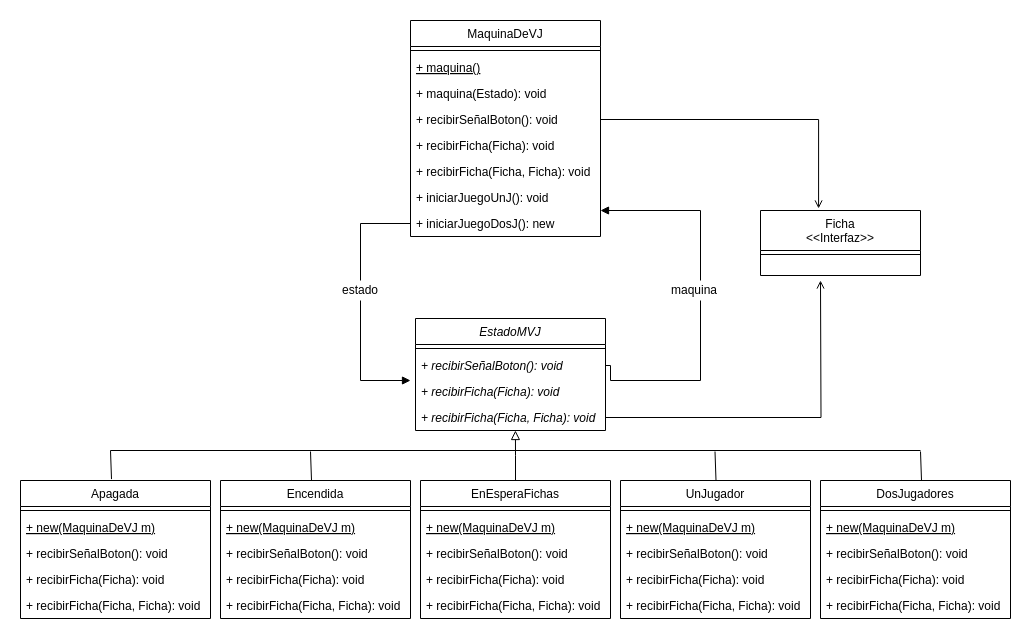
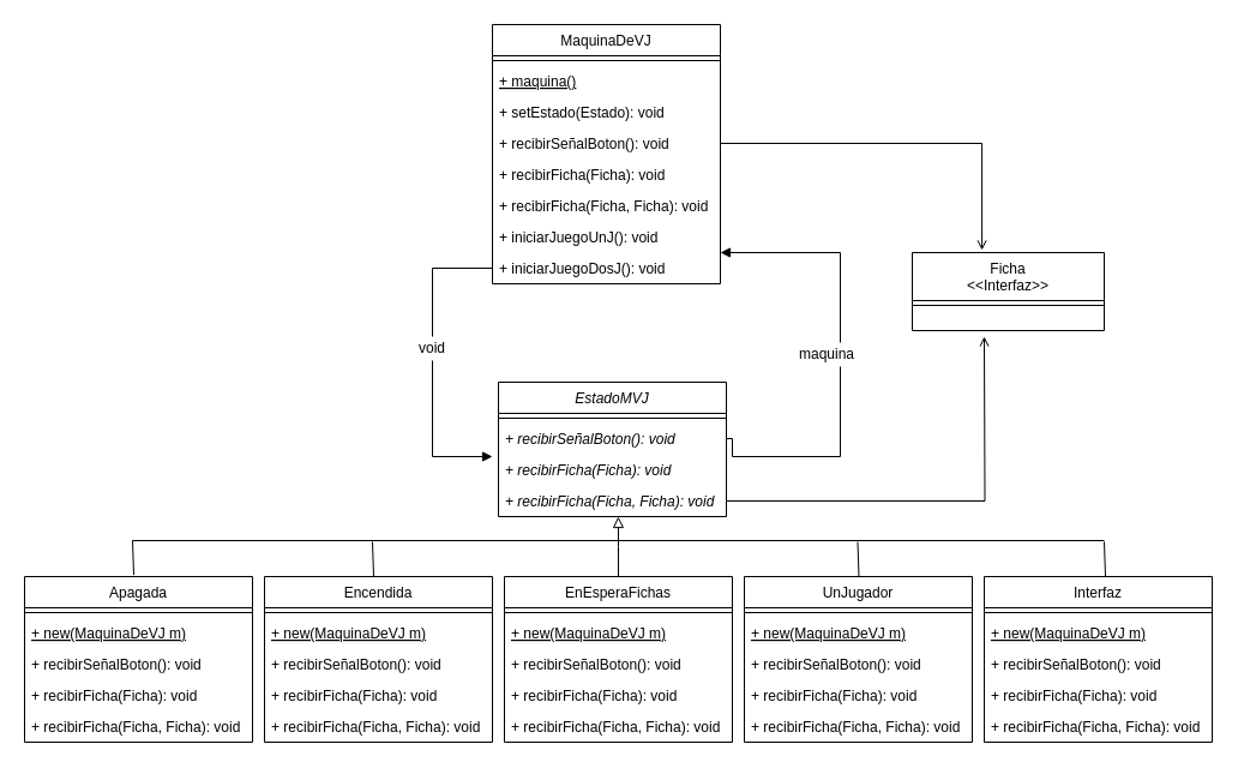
  <mxCell id="0" />
  <mxCell id="1" parent="0" />
  <mxCell id="2" value="MaquinaDeVJ" style="swimlane;fontStyle=0;align=center;verticalAlign=top;childLayout=stackLayout;horizontal=1;startSize=26;horizontalStack=0;resizeParent=1;resizeLast=0;collapsible=1;marginBottom=0;rounded=0;shadow=0;strokeWidth=1;" parent="1" vertex="1"><mxGeometry x="410" y="20" width="190" height="216" as="geometry"><mxRectangle x="560" y="380" width="160" height="26" as="alternateBounds" /></mxGeometry></mxCell>
  <mxCell id="3" value="" style="line;html=1;strokeWidth=1;align=left;verticalAlign=middle;spacingTop=-1;spacingLeft=3;spacingRight=3;rotatable=0;labelPosition=right;points=[];portConstraint=eastwest;" parent="2" vertex="1"><mxGeometry y="26" width="190" height="8" as="geometry" /></mxCell>
  <mxCell id="4" value="+ maquina()" style="text;align=left;verticalAlign=top;spacingLeft=4;spacingRight=4;overflow=hidden;rotatable=0;points=[[0,0.5],[1,0.5]];portConstraint=eastwest;fontStyle=4" parent="2" vertex="1"><mxGeometry y="34" width="190" height="26" as="geometry" /></mxCell>
- <mxCell id="5" value="+ maquina(Estado): void" style="text;align=left;verticalAlign=top;spacingLeft=4;spacingRight=4;overflow=hidden;rotatable=0;points=[[0,0.5],[1,0.5]];portConstraint=eastwest;" parent="2" vertex="1"><mxGeometry y="60" width="190" height="26" as="geometry" /></mxCell>
+ <mxCell id="5" value="+ setEstado(Estado): void" style="text;align=left;verticalAlign=top;spacingLeft=4;spacingRight=4;overflow=hidden;rotatable=0;points=[[0,0.5],[1,0.5]];portConstraint=eastwest;" parent="2" vertex="1"><mxGeometry y="60" width="190" height="26" as="geometry" /></mxCell>
  <mxCell id="6" value="+ recibirSeñalBoton(): void" style="text;align=left;verticalAlign=top;spacingLeft=4;spacingRight=4;overflow=hidden;rotatable=0;points=[[0,0.5],[1,0.5]];portConstraint=eastwest;" parent="2" vertex="1"><mxGeometry y="86" width="190" height="26" as="geometry" /></mxCell>
  <mxCell id="7" value="+ recibirFicha(Ficha): void" style="text;align=left;verticalAlign=top;spacingLeft=4;spacingRight=4;overflow=hidden;rotatable=0;points=[[0,0.5],[1,0.5]];portConstraint=eastwest;" parent="2" vertex="1"><mxGeometry y="112" width="190" height="26" as="geometry" /></mxCell>
  <mxCell id="8" value="+ recibirFicha(Ficha, Ficha): void" style="text;align=left;verticalAlign=top;spacingLeft=4;spacingRight=4;overflow=hidden;rotatable=0;points=[[0,0.5],[1,0.5]];portConstraint=eastwest;" parent="2" vertex="1"><mxGeometry y="138" width="190" height="26" as="geometry" /></mxCell>
  <mxCell id="9" value="+ iniciarJuegoUnJ(): void" style="text;align=left;verticalAlign=top;spacingLeft=4;spacingRight=4;overflow=hidden;rotatable=0;points=[[0,0.5],[1,0.5]];portConstraint=eastwest;" vertex="1" parent="2"><mxGeometry y="164" width="190" height="26" as="geometry" /></mxCell>
  <mxCell id="10" style="edgeStyle=orthogonalEdgeStyle;rounded=0;orthogonalLoop=1;jettySize=auto;html=1;endArrow=block;endFill=1;" edge="1" parent="2" source="11"><mxGeometry relative="1" as="geometry"><mxPoint y="360" as="targetPoint" /><Array as="points"><mxPoint x="-50" y="203" /><mxPoint x="-50" y="360" /></Array></mxGeometry></mxCell>
- <mxCell id="11" value="+ iniciarJuegoDosJ(): new" style="text;align=left;verticalAlign=top;spacingLeft=4;spacingRight=4;overflow=hidden;rotatable=0;points=[[0,0.5],[1,0.5]];portConstraint=eastwest;" vertex="1" parent="2"><mxGeometry y="190" width="190" height="26" as="geometry" /></mxCell>
+ <mxCell id="11" value="+ iniciarJuegoDosJ(): void" style="text;align=left;verticalAlign=top;spacingLeft=4;spacingRight=4;overflow=hidden;rotatable=0;points=[[0,0.5],[1,0.5]];portConstraint=eastwest;" vertex="1" parent="2"><mxGeometry y="190" width="190" height="26" as="geometry" /></mxCell>
  <mxCell id="12" value="EstadoMVJ" style="swimlane;fontStyle=2;align=center;verticalAlign=top;childLayout=stackLayout;horizontal=1;startSize=26;horizontalStack=0;resizeParent=1;resizeLast=0;collapsible=1;marginBottom=0;rounded=0;shadow=0;strokeWidth=1;" parent="1" vertex="1"><mxGeometry x="415" y="318" width="190" height="112" as="geometry"><mxRectangle x="560" y="380" width="160" height="26" as="alternateBounds" /></mxGeometry></mxCell>
  <mxCell id="13" value="" style="line;html=1;strokeWidth=1;align=left;verticalAlign=middle;spacingTop=-1;spacingLeft=3;spacingRight=3;rotatable=0;labelPosition=right;points=[];portConstraint=eastwest;" parent="12" vertex="1"><mxGeometry y="26" width="190" height="8" as="geometry" /></mxCell>
  <mxCell id="14" value="+ recibirSeñalBoton(): void" style="text;align=left;verticalAlign=top;spacingLeft=4;spacingRight=4;overflow=hidden;rotatable=0;points=[[0,0.5],[1,0.5]];portConstraint=eastwest;fontStyle=2" vertex="1" parent="12"><mxGeometry y="34" width="190" height="26" as="geometry" /></mxCell>
  <mxCell id="15" value="+ recibirFicha(Ficha): void" style="text;align=left;verticalAlign=top;spacingLeft=4;spacingRight=4;overflow=hidden;rotatable=0;points=[[0,0.5],[1,0.5]];portConstraint=eastwest;fontStyle=2" vertex="1" parent="12"><mxGeometry y="60" width="190" height="26" as="geometry" /></mxCell>
  <mxCell id="16" style="edgeStyle=orthogonalEdgeStyle;rounded=0;orthogonalLoop=1;jettySize=auto;html=1;endArrow=open;endFill=0;" edge="1" parent="12" source="17"><mxGeometry relative="1" as="geometry"><mxPoint x="405" y="-38" as="targetPoint" /></mxGeometry></mxCell>
  <mxCell id="17" value="+ recibirFicha(Ficha, Ficha): void" style="text;align=left;verticalAlign=top;spacingLeft=4;spacingRight=4;overflow=hidden;rotatable=0;points=[[0,0.5],[1,0.5]];portConstraint=eastwest;fontStyle=2" vertex="1" parent="12"><mxGeometry y="86" width="190" height="26" as="geometry" /></mxCell>
  <mxCell id="18" value="Apagada" style="swimlane;fontStyle=0;align=center;verticalAlign=top;childLayout=stackLayout;horizontal=1;startSize=26;horizontalStack=0;resizeParent=1;resizeLast=0;collapsible=1;marginBottom=0;rounded=0;shadow=0;strokeWidth=1;" parent="1" vertex="1"><mxGeometry x="20" y="480" width="190" height="138" as="geometry"><mxRectangle x="560" y="380" width="160" height="26" as="alternateBounds" /></mxGeometry></mxCell>
  <mxCell id="19" value="" style="line;html=1;strokeWidth=1;align=left;verticalAlign=middle;spacingTop=-1;spacingLeft=3;spacingRight=3;rotatable=0;labelPosition=right;points=[];portConstraint=eastwest;" parent="18" vertex="1"><mxGeometry y="26" width="190" height="8" as="geometry" /></mxCell>
  <mxCell id="20" value="+ new(MaquinaDeVJ m)" style="text;align=left;verticalAlign=top;spacingLeft=4;spacingRight=4;overflow=hidden;rotatable=0;points=[[0,0.5],[1,0.5]];portConstraint=eastwest;fontStyle=4" parent="18" vertex="1"><mxGeometry y="34" width="190" height="26" as="geometry" /></mxCell>
  <mxCell id="21" value="+ recibirSeñalBoton(): void" style="text;align=left;verticalAlign=top;spacingLeft=4;spacingRight=4;overflow=hidden;rotatable=0;points=[[0,0.5],[1,0.5]];portConstraint=eastwest;" vertex="1" parent="18"><mxGeometry y="60" width="190" height="26" as="geometry" /></mxCell>
  <mxCell id="22" value="+ recibirFicha(Ficha): void" style="text;align=left;verticalAlign=top;spacingLeft=4;spacingRight=4;overflow=hidden;rotatable=0;points=[[0,0.5],[1,0.5]];portConstraint=eastwest;" vertex="1" parent="18"><mxGeometry y="86" width="190" height="26" as="geometry" /></mxCell>
  <mxCell id="23" value="+ recibirFicha(Ficha, Ficha): void" style="text;align=left;verticalAlign=top;spacingLeft=4;spacingRight=4;overflow=hidden;rotatable=0;points=[[0,0.5],[1,0.5]];portConstraint=eastwest;" vertex="1" parent="18"><mxGeometry y="112" width="190" height="26" as="geometry" /></mxCell>
  <mxCell id="24" value="Ficha&#10;&lt;&lt;Interfaz&gt;&gt;" style="swimlane;fontStyle=0;align=center;verticalAlign=middle;childLayout=stackLayout;horizontal=1;startSize=40;horizontalStack=0;resizeParent=1;resizeLast=0;collapsible=1;marginBottom=0;rounded=0;shadow=0;strokeWidth=1;" parent="1" vertex="1"><mxGeometry x="760" y="210" width="160" height="65" as="geometry"><mxRectangle x="560" y="380" width="160" height="26" as="alternateBounds" /></mxGeometry></mxCell>
  <mxCell id="25" value="" style="line;html=1;strokeWidth=1;align=left;verticalAlign=middle;spacingTop=-1;spacingLeft=3;spacingRight=3;rotatable=0;labelPosition=right;points=[];portConstraint=eastwest;" parent="24" vertex="1"><mxGeometry y="40" width="160" height="8" as="geometry" /></mxCell>
  <mxCell id="26" value="Encendida" style="swimlane;fontStyle=0;align=center;verticalAlign=top;childLayout=stackLayout;horizontal=1;startSize=26;horizontalStack=0;resizeParent=1;resizeLast=0;collapsible=1;marginBottom=0;rounded=0;shadow=0;strokeWidth=1;" vertex="1" parent="1"><mxGeometry x="220" y="480" width="190" height="138" as="geometry"><mxRectangle x="560" y="380" width="160" height="26" as="alternateBounds" /></mxGeometry></mxCell>
  <mxCell id="27" value="" style="line;html=1;strokeWidth=1;align=left;verticalAlign=middle;spacingTop=-1;spacingLeft=3;spacingRight=3;rotatable=0;labelPosition=right;points=[];portConstraint=eastwest;" vertex="1" parent="26"><mxGeometry y="26" width="190" height="8" as="geometry" /></mxCell>
  <mxCell id="28" value="+ new(MaquinaDeVJ m)" style="text;align=left;verticalAlign=top;spacingLeft=4;spacingRight=4;overflow=hidden;rotatable=0;points=[[0,0.5],[1,0.5]];portConstraint=eastwest;fontStyle=4" vertex="1" parent="26"><mxGeometry y="34" width="190" height="26" as="geometry" /></mxCell>
  <mxCell id="29" value="+ recibirSeñalBoton(): void" style="text;align=left;verticalAlign=top;spacingLeft=4;spacingRight=4;overflow=hidden;rotatable=0;points=[[0,0.5],[1,0.5]];portConstraint=eastwest;" vertex="1" parent="26"><mxGeometry y="60" width="190" height="26" as="geometry" /></mxCell>
  <mxCell id="30" value="+ recibirFicha(Ficha): void" style="text;align=left;verticalAlign=top;spacingLeft=4;spacingRight=4;overflow=hidden;rotatable=0;points=[[0,0.5],[1,0.5]];portConstraint=eastwest;" vertex="1" parent="26"><mxGeometry y="86" width="190" height="26" as="geometry" /></mxCell>
  <mxCell id="31" value="+ recibirFicha(Ficha, Ficha): void" style="text;align=left;verticalAlign=top;spacingLeft=4;spacingRight=4;overflow=hidden;rotatable=0;points=[[0,0.5],[1,0.5]];portConstraint=eastwest;" vertex="1" parent="26"><mxGeometry y="112" width="190" height="26" as="geometry" /></mxCell>
  <mxCell id="32" value="EnEsperaFichas" style="swimlane;fontStyle=0;align=center;verticalAlign=top;childLayout=stackLayout;horizontal=1;startSize=26;horizontalStack=0;resizeParent=1;resizeLast=0;collapsible=1;marginBottom=0;rounded=0;shadow=0;strokeWidth=1;" vertex="1" parent="1"><mxGeometry x="420" y="480" width="190" height="138" as="geometry"><mxRectangle x="560" y="380" width="160" height="26" as="alternateBounds" /></mxGeometry></mxCell>
  <mxCell id="33" value="" style="line;html=1;strokeWidth=1;align=left;verticalAlign=middle;spacingTop=-1;spacingLeft=3;spacingRight=3;rotatable=0;labelPosition=right;points=[];portConstraint=eastwest;" vertex="1" parent="32"><mxGeometry y="26" width="190" height="8" as="geometry" /></mxCell>
  <mxCell id="34" value="+ new(MaquinaDeVJ m)" style="text;align=left;verticalAlign=top;spacingLeft=4;spacingRight=4;overflow=hidden;rotatable=0;points=[[0,0.5],[1,0.5]];portConstraint=eastwest;fontStyle=4" vertex="1" parent="32"><mxGeometry y="34" width="190" height="26" as="geometry" /></mxCell>
  <mxCell id="35" value="+ recibirSeñalBoton(): void" style="text;align=left;verticalAlign=top;spacingLeft=4;spacingRight=4;overflow=hidden;rotatable=0;points=[[0,0.5],[1,0.5]];portConstraint=eastwest;" vertex="1" parent="32"><mxGeometry y="60" width="190" height="26" as="geometry" /></mxCell>
  <mxCell id="36" value="+ recibirFicha(Ficha): void" style="text;align=left;verticalAlign=top;spacingLeft=4;spacingRight=4;overflow=hidden;rotatable=0;points=[[0,0.5],[1,0.5]];portConstraint=eastwest;" vertex="1" parent="32"><mxGeometry y="86" width="190" height="26" as="geometry" /></mxCell>
  <mxCell id="37" value="+ recibirFicha(Ficha, Ficha): void" style="text;align=left;verticalAlign=top;spacingLeft=4;spacingRight=4;overflow=hidden;rotatable=0;points=[[0,0.5],[1,0.5]];portConstraint=eastwest;" vertex="1" parent="32"><mxGeometry y="112" width="190" height="26" as="geometry" /></mxCell>
  <mxCell id="38" value="UnJugador" style="swimlane;fontStyle=0;align=center;verticalAlign=top;childLayout=stackLayout;horizontal=1;startSize=26;horizontalStack=0;resizeParent=1;resizeLast=0;collapsible=1;marginBottom=0;rounded=0;shadow=0;strokeWidth=1;" vertex="1" parent="1"><mxGeometry x="620" y="480" width="190" height="138" as="geometry"><mxRectangle x="560" y="380" width="160" height="26" as="alternateBounds" /></mxGeometry></mxCell>
  <mxCell id="39" value="" style="line;html=1;strokeWidth=1;align=left;verticalAlign=middle;spacingTop=-1;spacingLeft=3;spacingRight=3;rotatable=0;labelPosition=right;points=[];portConstraint=eastwest;" vertex="1" parent="38"><mxGeometry y="26" width="190" height="8" as="geometry" /></mxCell>
  <mxCell id="40" value="+ new(MaquinaDeVJ m)" style="text;align=left;verticalAlign=top;spacingLeft=4;spacingRight=4;overflow=hidden;rotatable=0;points=[[0,0.5],[1,0.5]];portConstraint=eastwest;fontStyle=4" vertex="1" parent="38"><mxGeometry y="34" width="190" height="26" as="geometry" /></mxCell>
  <mxCell id="41" value="+ recibirSeñalBoton(): void" style="text;align=left;verticalAlign=top;spacingLeft=4;spacingRight=4;overflow=hidden;rotatable=0;points=[[0,0.5],[1,0.5]];portConstraint=eastwest;" vertex="1" parent="38"><mxGeometry y="60" width="190" height="26" as="geometry" /></mxCell>
  <mxCell id="42" value="+ recibirFicha(Ficha): void" style="text;align=left;verticalAlign=top;spacingLeft=4;spacingRight=4;overflow=hidden;rotatable=0;points=[[0,0.5],[1,0.5]];portConstraint=eastwest;" vertex="1" parent="38"><mxGeometry y="86" width="190" height="26" as="geometry" /></mxCell>
  <mxCell id="43" value="+ recibirFicha(Ficha, Ficha): void" style="text;align=left;verticalAlign=top;spacingLeft=4;spacingRight=4;overflow=hidden;rotatable=0;points=[[0,0.5],[1,0.5]];portConstraint=eastwest;" vertex="1" parent="38"><mxGeometry y="112" width="190" height="26" as="geometry" /></mxCell>
- <mxCell id="44" value="DosJugadores" style="swimlane;fontStyle=0;align=center;verticalAlign=top;childLayout=stackLayout;horizontal=1;startSize=26;horizontalStack=0;resizeParent=1;resizeLast=0;collapsible=1;marginBottom=0;rounded=0;shadow=0;strokeWidth=1;" vertex="1" parent="1"><mxGeometry x="820" y="480" width="190" height="138" as="geometry"><mxRectangle x="560" y="380" width="160" height="26" as="alternateBounds" /></mxGeometry></mxCell>
+ <mxCell id="44" value="Interfaz" style="swimlane;fontStyle=0;align=center;verticalAlign=top;childLayout=stackLayout;horizontal=1;startSize=26;horizontalStack=0;resizeParent=1;resizeLast=0;collapsible=1;marginBottom=0;rounded=0;shadow=0;strokeWidth=1;" vertex="1" parent="1"><mxGeometry x="820" y="480" width="190" height="138" as="geometry"><mxRectangle x="560" y="380" width="160" height="26" as="alternateBounds" /></mxGeometry></mxCell>
  <mxCell id="45" value="" style="line;html=1;strokeWidth=1;align=left;verticalAlign=middle;spacingTop=-1;spacingLeft=3;spacingRight=3;rotatable=0;labelPosition=right;points=[];portConstraint=eastwest;" vertex="1" parent="44"><mxGeometry y="26" width="190" height="8" as="geometry" /></mxCell>
  <mxCell id="46" value="+ new(MaquinaDeVJ m)" style="text;align=left;verticalAlign=top;spacingLeft=4;spacingRight=4;overflow=hidden;rotatable=0;points=[[0,0.5],[1,0.5]];portConstraint=eastwest;fontStyle=4" vertex="1" parent="44"><mxGeometry y="34" width="190" height="26" as="geometry" /></mxCell>
  <mxCell id="47" value="+ recibirSeñalBoton(): void" style="text;align=left;verticalAlign=top;spacingLeft=4;spacingRight=4;overflow=hidden;rotatable=0;points=[[0,0.5],[1,0.5]];portConstraint=eastwest;" vertex="1" parent="44"><mxGeometry y="60" width="190" height="26" as="geometry" /></mxCell>
  <mxCell id="48" value="+ recibirFicha(Ficha): void" style="text;align=left;verticalAlign=top;spacingLeft=4;spacingRight=4;overflow=hidden;rotatable=0;points=[[0,0.5],[1,0.5]];portConstraint=eastwest;" vertex="1" parent="44"><mxGeometry y="86" width="190" height="26" as="geometry" /></mxCell>
  <mxCell id="49" value="+ recibirFicha(Ficha, Ficha): void" style="text;align=left;verticalAlign=top;spacingLeft=4;spacingRight=4;overflow=hidden;rotatable=0;points=[[0,0.5],[1,0.5]];portConstraint=eastwest;" vertex="1" parent="44"><mxGeometry y="112" width="190" height="26" as="geometry" /></mxCell>
  <mxCell id="50" style="edgeStyle=orthogonalEdgeStyle;rounded=0;orthogonalLoop=1;jettySize=auto;html=1;entryX=1;entryY=0;entryDx=0;entryDy=0;entryPerimeter=0;endArrow=block;endFill=1;" edge="1" parent="1" source="14" target="11"><mxGeometry relative="1" as="geometry"><mxPoint x="670" y="210" as="targetPoint" /><Array as="points"><mxPoint x="610" y="365" /><mxPoint x="610" y="380" /><mxPoint x="700" y="380" /><mxPoint x="700" y="210" /></Array></mxGeometry></mxCell>
- <mxCell id="51" value="estado" style="text;html=1;align=center;verticalAlign=middle;whiteSpace=wrap;rounded=0;fillColor=default;" vertex="1" parent="1"><mxGeometry x="330" y="280" width="60" height="20" as="geometry" /></mxCell>
+ <mxCell id="51" value="void" style="text;html=1;align=center;verticalAlign=middle;whiteSpace=wrap;rounded=0;fillColor=default;" vertex="1" parent="1"><mxGeometry x="330" y="280" width="60" height="20" as="geometry" /></mxCell>
  <mxCell id="52" style="edgeStyle=orthogonalEdgeStyle;rounded=0;orthogonalLoop=1;jettySize=auto;html=1;exitX=0.5;exitY=1;exitDx=0;exitDy=0;" edge="1" parent="1" source="51" target="51"><mxGeometry relative="1" as="geometry" /></mxCell>
- <mxCell id="53" value="maquina" style="text;html=1;align=center;verticalAlign=middle;whiteSpace=wrap;rounded=0;fillColor=default;" vertex="1" parent="1"><mxGeometry x="664" y="280" width="60" height="20" as="geometry" /></mxCell>
+ <mxCell id="53" value="maquina" style="text;html=1;align=center;verticalAlign=middle;whiteSpace=wrap;rounded=0;fillColor=default;" vertex="1" parent="1"><mxGeometry x="659" y="285" width="60" height="20" as="geometry" /></mxCell>
  <mxCell id="54" style="edgeStyle=orthogonalEdgeStyle;rounded=0;orthogonalLoop=1;jettySize=auto;html=1;entryX=0.526;entryY=1;entryDx=0;entryDy=0;entryPerimeter=0;endArrow=block;endFill=0;endSize=7;" edge="1" parent="1" source="32" target="17"><mxGeometry relative="1" as="geometry" /></mxCell>
  <mxCell id="55" style="edgeStyle=orthogonalEdgeStyle;rounded=0;orthogonalLoop=1;jettySize=auto;html=1;entryX=0.363;entryY=-0.031;entryDx=0;entryDy=0;entryPerimeter=0;endArrow=open;endFill=0;" edge="1" parent="1" source="6" target="24"><mxGeometry relative="1" as="geometry" /></mxCell>
  <mxCell id="56" value="" style="endArrow=none;html=1;rounded=0;" edge="1" parent="1"><mxGeometry width="50" height="50" relative="1" as="geometry"><mxPoint x="110" y="450" as="sourcePoint" /><mxPoint x="920" y="450" as="targetPoint" /></mxGeometry></mxCell>
  <mxCell id="57" value="" style="endArrow=none;html=1;rounded=0;exitX=0.479;exitY=-0.01;exitDx=0;exitDy=0;exitPerimeter=0;" edge="1" parent="1" source="18"><mxGeometry width="50" height="50" relative="1" as="geometry"><mxPoint x="110" y="470" as="sourcePoint" /><mxPoint x="110" y="450" as="targetPoint" /></mxGeometry></mxCell>
  <mxCell id="58" value="" style="endArrow=none;html=1;rounded=0;exitX=0.479;exitY=-0.01;exitDx=0;exitDy=0;exitPerimeter=0;" edge="1" parent="1"><mxGeometry width="50" height="50" relative="1" as="geometry"><mxPoint x="311" y="480" as="sourcePoint" /><mxPoint x="310" y="451" as="targetPoint" /></mxGeometry></mxCell>
  <mxCell id="59" value="" style="endArrow=none;html=1;rounded=0;exitX=0.479;exitY=-0.01;exitDx=0;exitDy=0;exitPerimeter=0;" edge="1" parent="1"><mxGeometry width="50" height="50" relative="1" as="geometry"><mxPoint x="715.5" y="480" as="sourcePoint" /><mxPoint x="714.5" y="451" as="targetPoint" /></mxGeometry></mxCell>
  <mxCell id="60" value="" style="endArrow=none;html=1;rounded=0;exitX=0.479;exitY=-0.01;exitDx=0;exitDy=0;exitPerimeter=0;" edge="1" parent="1"><mxGeometry width="50" height="50" relative="1" as="geometry"><mxPoint x="921" y="480" as="sourcePoint" /><mxPoint x="920" y="451" as="targetPoint" /></mxGeometry></mxCell>
